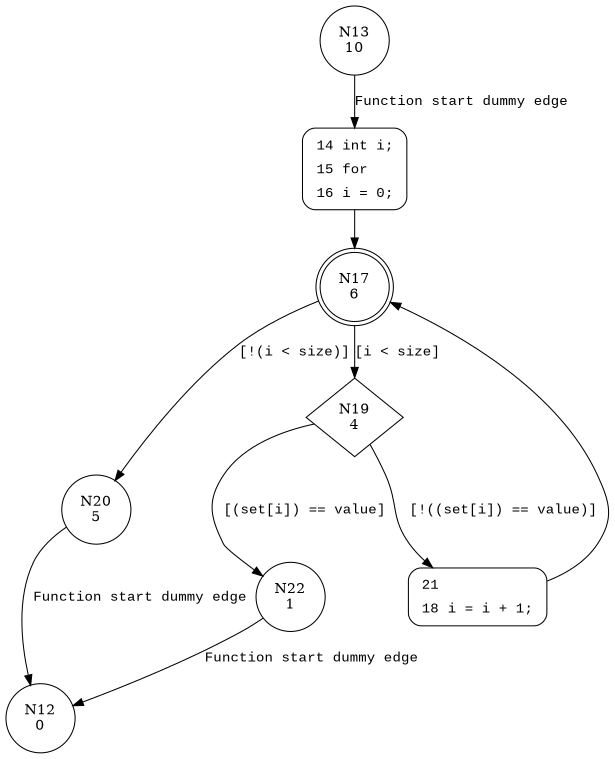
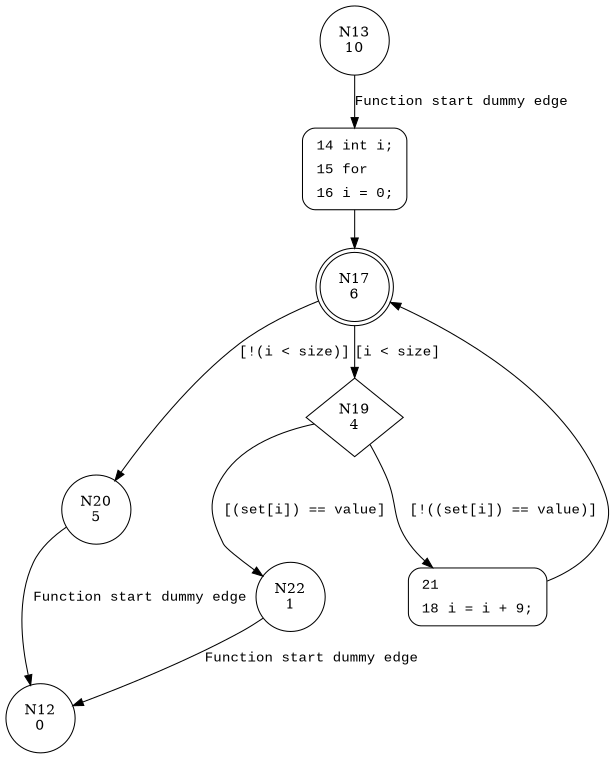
  digraph {
    node [shape=circle]
    edge [fontname="Courier New"]
    n1 [label="N13\n10"]
    n2 [fillcolor=white fontname="Courier New" label=<<table border="0" cellborder="0" cellpadding="3" bgcolor="white"><tr><td align="right">14</td><td align="left">int i;</td></tr><tr><td align="right">15</td><td align="left">for</td></tr><tr><td align="right">16</td><td align="left">i = 0;</td></tr></table>> penwidth=1 shape=Mrecord style="filled,bold"]
    n3 [label="N17\n6" shape=doublecircle]
    n4 [label="N19\n4" shape=diamond]
    n5 [label="N20\n5"]
    n6 [label="N22\n1"]
-   n7 [fillcolor=white fontname="Courier New" label=<<table border="0" cellborder="0" cellpadding="3" bgcolor="white"><tr><td align="right">21</td><td align="left"></td></tr><tr><td align="right">18</td><td align="left">i = i + 1;</td></tr></table>> penwidth=1 shape=Mrecord style="filled,bold"]
+   n7 [fillcolor=white fontname="Courier New" label=<<table border="0" cellborder="0" cellpadding="3" bgcolor="white"><tr><td align="right">21</td><td align="left"></td></tr><tr><td align="right">18</td><td align="left">i = i + 9;</td></tr></table>> penwidth=1 shape=Mrecord style="filled,bold"]
    n8 [label="N12\n0"]
    n1 -> n2 [label="Function start dummy edge"]
    n2 -> n3 [fontname=""]
    n3 -> n4 [label="[i < size]"]
    n3 -> n5 [label="[!(i < size)]"]
    n4 -> n6 [label="[(set[i]) == value]"]
    n4 -> n7 [label="[!((set[i]) == value)]"]
    n5 -> n8 [label="Function start dummy edge"]
    n6 -> n8 [label="Function start dummy edge"]
    n7 -> n3 [fontname=""]
  }
